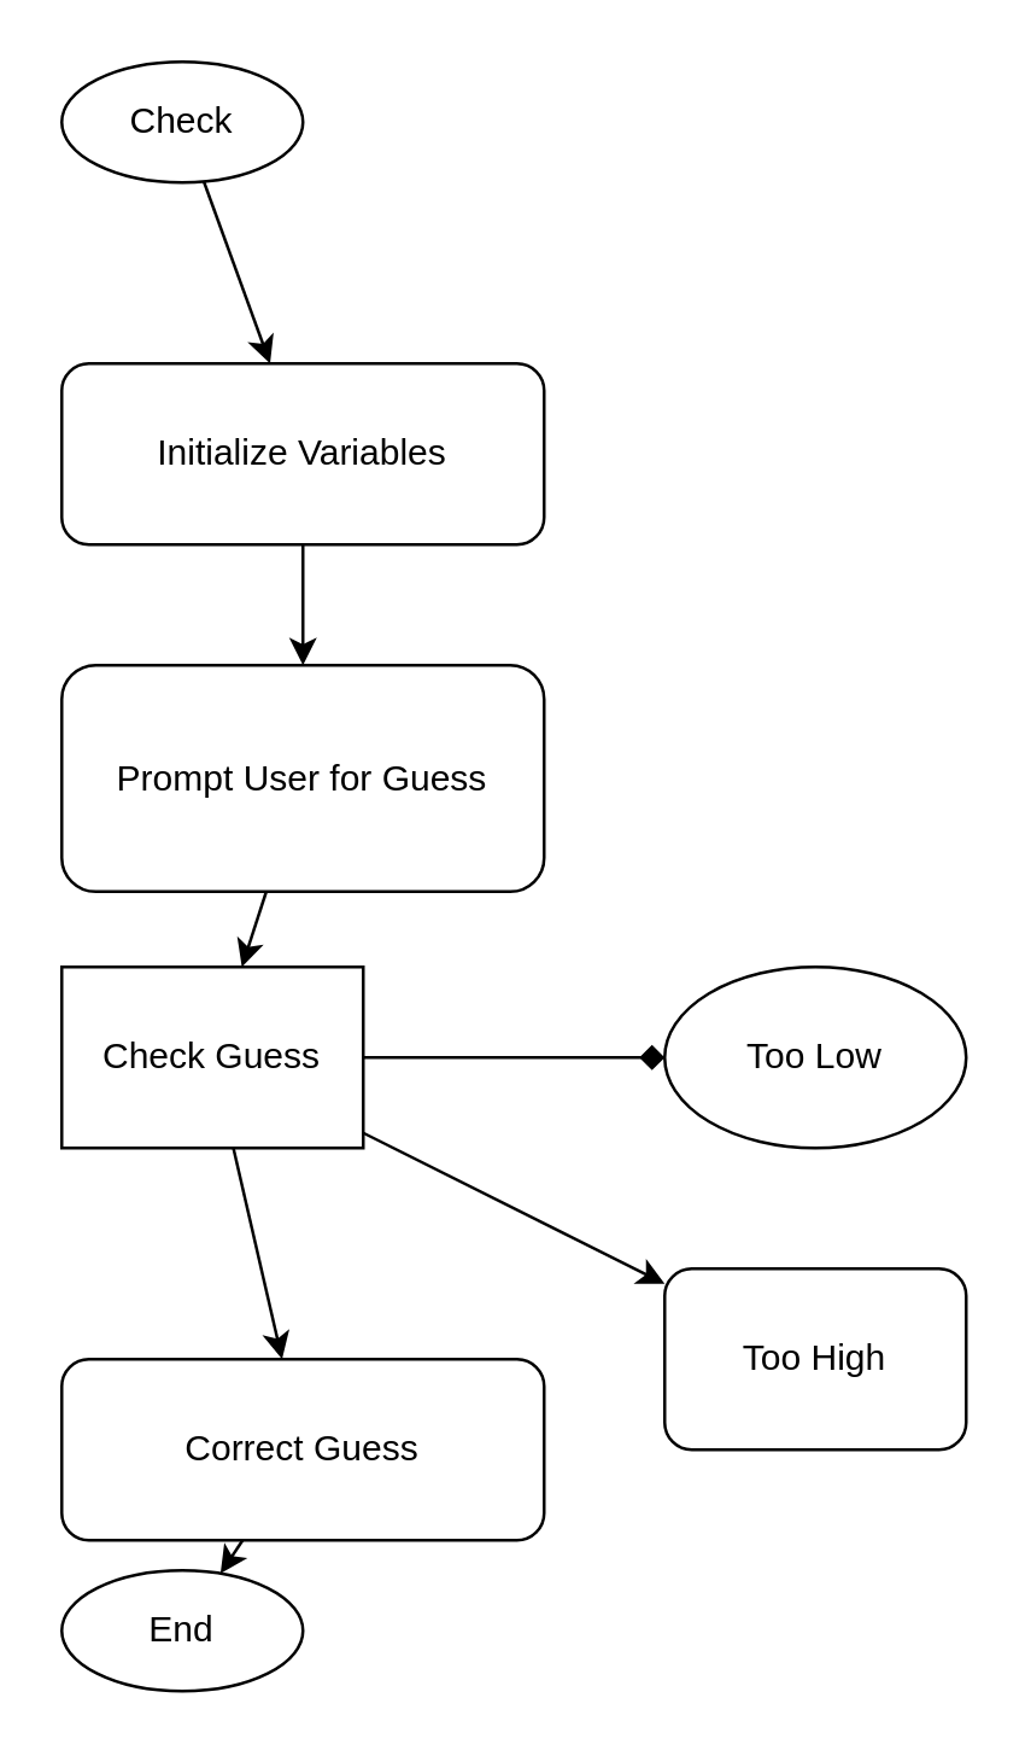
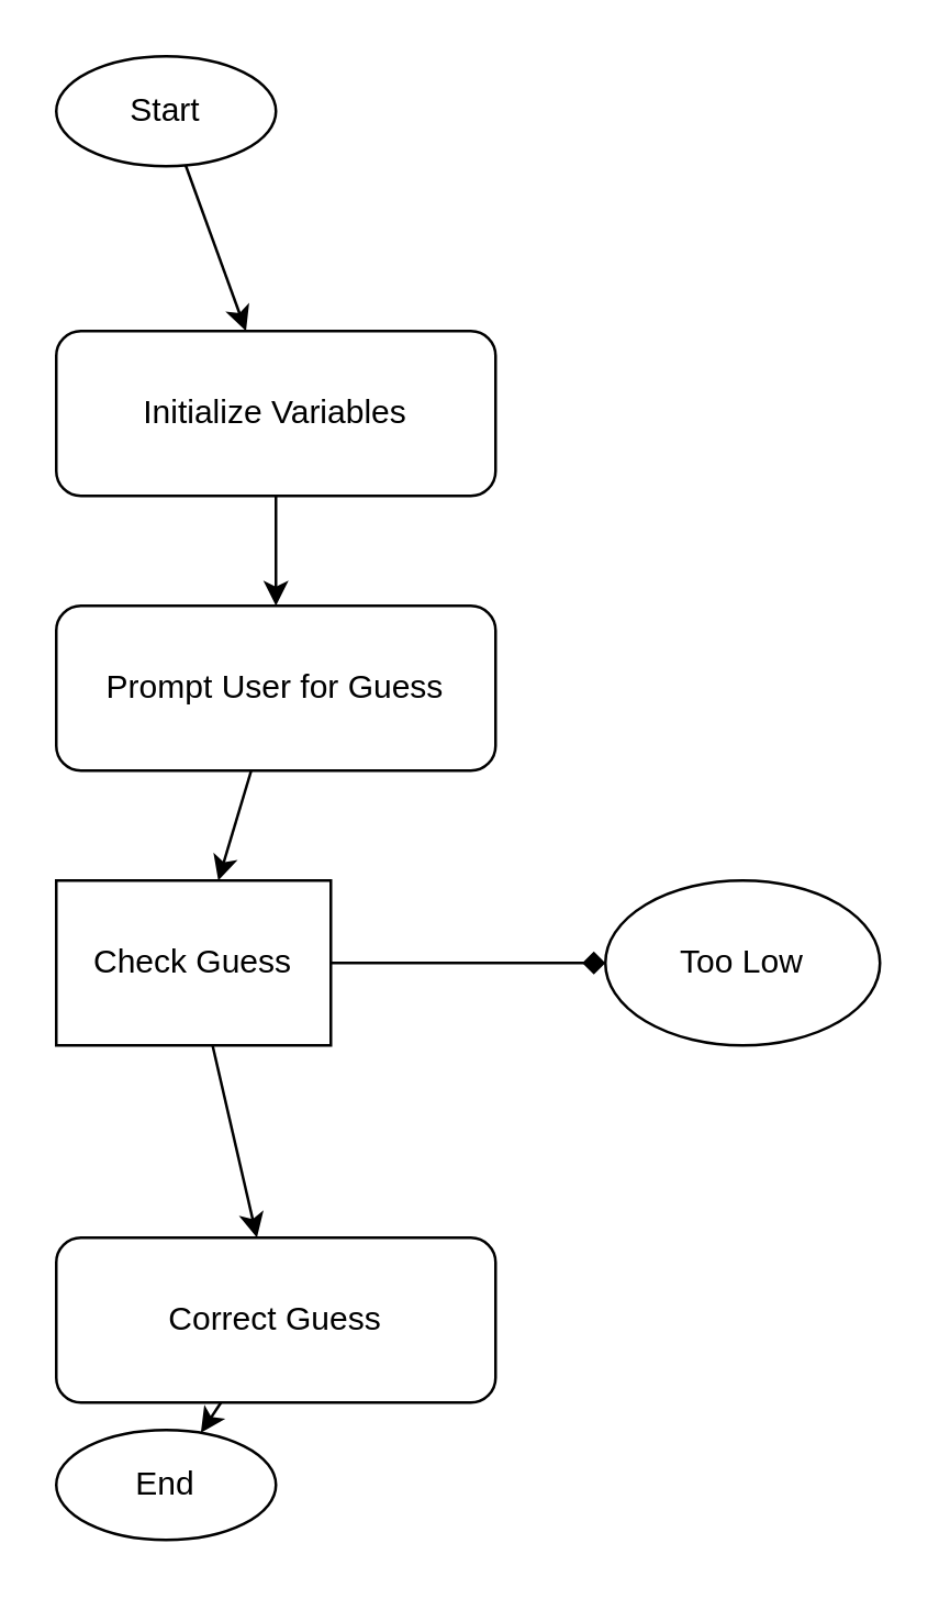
  <mxCell id="0" />
  <mxCell id="1" parent="0" />
- <mxCell id="2" value="Check" style="ellipse;whiteSpace=wrap;html=1;aspect=fixed;" vertex="1" parent="1"><mxGeometry x="20" y="20" width="80" height="40" as="geometry" /></mxCell>
+ <mxCell id="2" value="Start" style="ellipse;whiteSpace=wrap;html=1;aspect=fixed;" vertex="1" parent="1"><mxGeometry x="20" y="20" width="80" height="40" as="geometry" /></mxCell>
  <mxCell id="3" value="Initialize Variables" style="rounded=1;whiteSpace=wrap;html=1;" vertex="1" parent="1"><mxGeometry x="20" y="120" width="160" height="60" as="geometry" /></mxCell>
- <mxCell id="4" value="Prompt User for Guess" style="rounded=1;whiteSpace=wrap;html=1;" vertex="1" parent="1"><mxGeometry x="20" y="220" width="160" height="75" as="geometry" /></mxCell>
+ <mxCell id="4" value="Prompt User for Guess" style="rounded=1;whiteSpace=wrap;html=1;" vertex="1" parent="1"><mxGeometry x="20" y="220" width="160" height="60" as="geometry" /></mxCell>
  <mxCell id="5" value="Check Guess" style="diamond;whiteSpace=wrap;html=1;" vertex="1" parent="1"><mxGeometry x="20" y="320" width="100" height="60" as="geometry" /></mxCell>
  <mxCell id="6" value="Too Low" style="ellipse;whiteSpace=wrap;html=1;" vertex="1" parent="1"><mxGeometry x="220" y="320" width="100" height="60" as="geometry" /></mxCell>
- <mxCell id="7" value="Too High" style="rounded=1;whiteSpace=wrap;html=1;" vertex="1" parent="1"><mxGeometry x="220" y="420" width="100" height="60" as="geometry" /></mxCell>
  <mxCell id="8" value="Correct Guess" style="rounded=1;whiteSpace=wrap;html=1;" vertex="1" parent="1"><mxGeometry x="20" y="450" width="160" height="60" as="geometry" /></mxCell>
  <mxCell id="9" value="End" style="ellipse;whiteSpace=wrap;html=1;aspect=fixed;" vertex="1" parent="1"><mxGeometry x="20" y="520" width="80" height="40" as="geometry" /></mxCell>
  <mxCell id="10" edge="1" source="2" target="3" parent="1"><mxGeometry relative="1" as="geometry" /></mxCell>
  <mxCell id="11" edge="1" source="3" target="4" parent="1"><mxGeometry relative="1" as="geometry" /></mxCell>
  <mxCell id="12" edge="1" source="4" target="5" parent="1"><mxGeometry relative="1" as="geometry" /></mxCell>
  <mxCell id="13" edge="1" source="5" target="6" parent="1" style="endArrow=diamond;"><mxGeometry relative="1" as="geometry" /></mxCell>
- <mxCell id="14" edge="1" source="5" target="7" parent="1"><mxGeometry relative="1" as="geometry" /></mxCell>
  <mxCell id="15" edge="1" source="5" target="8" parent="1"><mxGeometry relative="1" as="geometry" /></mxCell>
  <mxCell id="16" edge="1" source="8" target="9" parent="1"><mxGeometry relative="1" as="geometry" /></mxCell>
